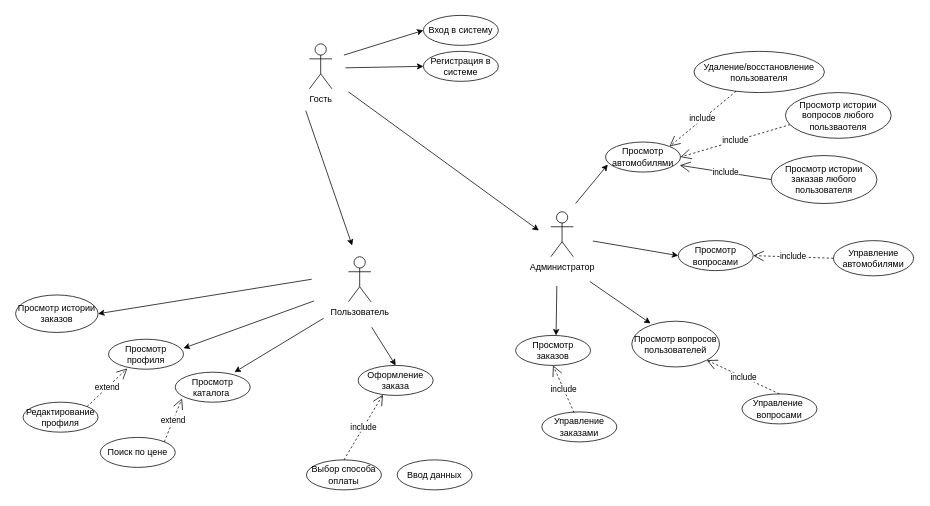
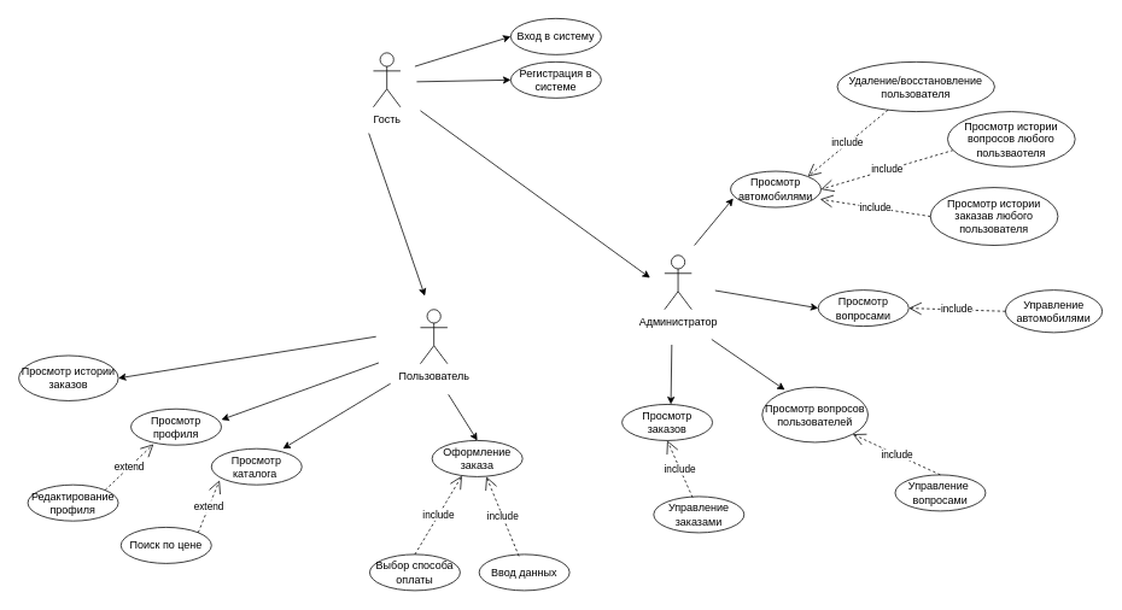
  <mxCell id="0" />
  <mxCell id="1" parent="0" />
  <mxCell id="2" value="&lt;div&gt;Гость&lt;/div&gt;&lt;div&gt;&lt;br&gt;&lt;/div&gt;" style="shape=umlActor;verticalLabelPosition=bottom;verticalAlign=top;html=1;outlineConnect=0;" parent="1" vertex="1"><mxGeometry x="412" y="58" width="30" height="60" as="geometry" /></mxCell>
  <mxCell id="3" value="Вход в систему" style="ellipse;whiteSpace=wrap;html=1;" parent="1" vertex="1"><mxGeometry x="564" y="20" width="100" height="40" as="geometry" /></mxCell>
  <mxCell id="4" value="Регистрация в системе" style="ellipse;whiteSpace=wrap;html=1;" parent="1" vertex="1"><mxGeometry x="564" y="68" width="100" height="40" as="geometry" /></mxCell>
  <mxCell id="5" value="Пользователь" style="shape=umlActor;verticalLabelPosition=bottom;verticalAlign=top;html=1;outlineConnect=0;" parent="1" vertex="1"><mxGeometry x="464" y="342" width="30" height="60" as="geometry" /></mxCell>
  <mxCell id="6" value="Просмотр профиля" style="ellipse;whiteSpace=wrap;html=1;" parent="1" vertex="1"><mxGeometry x="144" y="452" width="100" height="40" as="geometry" /></mxCell>
  <mxCell id="7" value="Просмотр истории заказов" style="ellipse;whiteSpace=wrap;html=1;" parent="1" vertex="1"><mxGeometry x="20" y="393" width="110" height="50" as="geometry" /></mxCell>
  <mxCell id="8" value="Просмотр каталога&amp;nbsp;" style="ellipse;whiteSpace=wrap;html=1;" parent="1" vertex="1"><mxGeometry x="233" y="496" width="100" height="40" as="geometry" /></mxCell>
  <mxCell id="9" value="Поиск по цене" style="ellipse;whiteSpace=wrap;html=1;" parent="1" vertex="1"><mxGeometry x="133" y="583" width="100" height="40" as="geometry" /></mxCell>
  <mxCell id="10" value="Администратор" style="shape=umlActor;verticalLabelPosition=bottom;verticalAlign=top;html=1;outlineConnect=0;" parent="1" vertex="1"><mxGeometry x="734" y="282" width="30" height="60" as="geometry" /></mxCell>
  <mxCell id="11" value="Просмотр заказов" style="ellipse;whiteSpace=wrap;html=1;" parent="1" vertex="1"><mxGeometry x="687" y="447" width="100" height="40" as="geometry" /></mxCell>
  <mxCell id="12" value="Просмотр вопросов пользователей" style="ellipse;whiteSpace=wrap;html=1;" parent="1" vertex="1"><mxGeometry x="842" y="428" width="117" height="61" as="geometry" /></mxCell>
  <mxCell id="13" value="Управление заказами" style="ellipse;whiteSpace=wrap;html=1;" parent="1" vertex="1"><mxGeometry x="722" y="549" width="100" height="40" as="geometry" /></mxCell>
  <mxCell id="14" value="Управление&amp;nbsp;&lt;br&gt;вопросами" style="ellipse;whiteSpace=wrap;html=1;" parent="1" vertex="1"><mxGeometry x="989" y="525" width="100" height="40" as="geometry" /></mxCell>
  <mxCell id="15" value="Оформление заказа" style="ellipse;whiteSpace=wrap;html=1;" parent="1" vertex="1"><mxGeometry x="477" y="487" width="100" height="40" as="geometry" /></mxCell>
  <mxCell id="16" value="extend" style="endArrow=open;endSize=12;dashed=1;html=1;rounded=0;exitX=1;exitY=0;exitDx=0;exitDy=0;entryX=0.09;entryY=0.875;entryDx=0;entryDy=0;entryPerimeter=0;" parent="1" source="9" target="8" edge="1"><mxGeometry width="160" relative="1" as="geometry"><mxPoint x="510" y="401" as="sourcePoint" /><mxPoint x="670" y="401" as="targetPoint" /></mxGeometry></mxCell>
  <mxCell id="17" value="Выбор способа оплаты" style="ellipse;whiteSpace=wrap;html=1;" parent="1" vertex="1"><mxGeometry x="408" y="613" width="100" height="40" as="geometry" /></mxCell>
  <mxCell id="18" value="Ввод данных" style="ellipse;whiteSpace=wrap;html=1;" parent="1" vertex="1"><mxGeometry x="529" y="613" width="100" height="40" as="geometry" /></mxCell>
  <mxCell id="19" value="include" style="endArrow=open;endSize=12;dashed=1;html=1;rounded=0;exitX=0.5;exitY=0;exitDx=0;exitDy=0;entryX=0.33;entryY=0.975;entryDx=0;entryDy=0;entryPerimeter=0;" parent="1" source="17" target="15" edge="1"><mxGeometry width="160" relative="1" as="geometry"><mxPoint x="306" y="568" as="sourcePoint" /><mxPoint x="386" y="534" as="targetPoint" /></mxGeometry></mxCell>
+ <mxCell id="20" value="include" style="endArrow=open;endSize=12;dashed=1;html=1;rounded=0;exitX=0.44;exitY=0.05;exitDx=0;exitDy=0;exitPerimeter=0;entryX=0.6;entryY=1;entryDx=0;entryDy=0;entryPerimeter=0;" parent="1" source="18" target="15" edge="1"><mxGeometry width="160" relative="1" as="geometry"><mxPoint x="316" y="578" as="sourcePoint" /><mxPoint x="396" y="544" as="targetPoint" /></mxGeometry></mxCell>
  <mxCell id="21" value="include" style="endArrow=open;endSize=12;dashed=1;html=1;rounded=0;exitX=0.43;exitY=0.025;exitDx=0;exitDy=0;exitPerimeter=0;entryX=0.5;entryY=1;entryDx=0;entryDy=0;" parent="1" source="13" target="11" edge="1"><mxGeometry width="160" relative="1" as="geometry"><mxPoint x="293" y="597" as="sourcePoint" /><mxPoint x="373" y="563" as="targetPoint" /></mxGeometry></mxCell>
  <mxCell id="22" value="include" style="endArrow=open;endSize=12;dashed=1;html=1;rounded=0;exitX=0.5;exitY=0;exitDx=0;exitDy=0;entryX=1;entryY=1;entryDx=0;entryDy=0;" parent="1" source="14" target="12" edge="1"><mxGeometry width="160" relative="1" as="geometry"><mxPoint x="303" y="607" as="sourcePoint" /><mxPoint x="383" y="573" as="targetPoint" /></mxGeometry></mxCell>
  <mxCell id="23" value="Просмотр автомобилями" style="ellipse;whiteSpace=wrap;html=1;" parent="1" vertex="1"><mxGeometry x="807" y="189" width="100" height="40" as="geometry" /></mxCell>
  <mxCell id="24" value="Просмотр истории заказав любого пользователя" style="ellipse;whiteSpace=wrap;html=1;" parent="1" vertex="1"><mxGeometry x="1028" y="207" width="141" height="64" as="geometry" /></mxCell>
  <mxCell id="25" value="include" style="endArrow=open;endSize=12;dashed=1;html=1;rounded=0;entryX=1;entryY=0.5;entryDx=0;entryDy=0;exitX=0.045;exitY=0.7;exitDx=0;exitDy=0;exitPerimeter=0;" parent="1" source="29" target="23" edge="1"><mxGeometry width="160" relative="1" as="geometry"><mxPoint x="871" y="143" as="sourcePoint" /><mxPoint x="887" y="58" as="targetPoint" /></mxGeometry></mxCell>
  <mxCell id="26" value="Редактирование профиля" style="ellipse;whiteSpace=wrap;html=1;" parent="1" vertex="1"><mxGeometry x="30" y="536" width="100" height="40" as="geometry" /></mxCell>
  <mxCell id="27" value="extend" style="endArrow=open;endSize=12;dashed=1;html=1;rounded=0;exitX=1;exitY=0;exitDx=0;exitDy=0;entryX=0.25;entryY=0.975;entryDx=0;entryDy=0;entryPerimeter=0;" parent="1" source="26" target="6" edge="1"><mxGeometry width="160" relative="1" as="geometry"><mxPoint x="487" y="322" as="sourcePoint" /><mxPoint x="320" y="454" as="targetPoint" /></mxGeometry></mxCell>
  <mxCell id="28" value="Удаление/восстановление пользователя" style="ellipse;whiteSpace=wrap;html=1;" parent="1" vertex="1"><mxGeometry x="925" y="68" width="174" height="55" as="geometry" /></mxCell>
  <mxCell id="29" value="Просмотр истории вопросов любого пользваотеля" style="ellipse;whiteSpace=wrap;html=1;" parent="1" vertex="1"><mxGeometry x="1047" y="123" width="141" height="61" as="geometry" /></mxCell>
- <mxCell id="30" value="include" style="endArrow=open;endSize=12;dashed=0;html=1;rounded=0;entryX=0.99;entryY=0.775;entryDx=0;entryDy=0;entryPerimeter=0;exitX=0;exitY=0.5;exitDx=0;exitDy=0;" parent="1" source="24" target="23" edge="1"><mxGeometry width="160" relative="1" as="geometry"><mxPoint x="884" y="144" as="sourcePoint" /><mxPoint x="859" y="235" as="targetPoint" /></mxGeometry></mxCell>
+ <mxCell id="30" value="include" style="endArrow=open;endSize=12;dashed=1;html=1;rounded=0;entryX=0.99;entryY=0.775;entryDx=0;entryDy=0;entryPerimeter=0;exitX=0;exitY=0.5;exitDx=0;exitDy=0;" parent="1" source="24" target="23" edge="1"><mxGeometry width="160" relative="1" as="geometry"><mxPoint x="884" y="144" as="sourcePoint" /><mxPoint x="859" y="235" as="targetPoint" /></mxGeometry></mxCell>
  <mxCell id="31" value="include" style="endArrow=open;endSize=12;dashed=1;html=1;rounded=0;entryX=1;entryY=0;entryDx=0;entryDy=0;" parent="1" source="28" target="23" edge="1"><mxGeometry width="160" relative="1" as="geometry"><mxPoint x="894" y="154" as="sourcePoint" /><mxPoint x="797" y="230" as="targetPoint" /></mxGeometry></mxCell>
  <mxCell id="32" value="Просмотр вопросами" style="ellipse;whiteSpace=wrap;html=1;" parent="1" vertex="1"><mxGeometry x="904" y="320.5" width="100" height="40" as="geometry" /></mxCell>
  <mxCell id="33" value="Управление автомобилями" style="ellipse;whiteSpace=wrap;html=1;" parent="1" vertex="1"><mxGeometry x="1111" y="320.5" width="107" height="47" as="geometry" /></mxCell>
  <mxCell id="34" value="include" style="endArrow=open;endSize=12;dashed=1;html=1;rounded=0;exitX=0;exitY=0.5;exitDx=0;exitDy=0;entryX=1;entryY=0.5;entryDx=0;entryDy=0;exitPerimeter=0;" parent="1" source="33" target="32" edge="1"><mxGeometry width="160" relative="1" as="geometry"><mxPoint x="447.5" y="450" as="sourcePoint" /><mxPoint x="1043.5" y="356" as="targetPoint" /></mxGeometry></mxCell>
  <mxCell id="35" value="" style="endArrow=classic;html=1;rounded=0;entryX=0;entryY=0.5;entryDx=0;entryDy=0;" edge="1" parent="1" target="3"><mxGeometry width="50" height="50" relative="1" as="geometry"><mxPoint x="458" y="73" as="sourcePoint" /><mxPoint x="707" y="389" as="targetPoint" /></mxGeometry></mxCell>
  <mxCell id="36" value="" style="endArrow=classic;html=1;rounded=0;entryX=0;entryY=0.5;entryDx=0;entryDy=0;" edge="1" parent="1" target="4"><mxGeometry width="50" height="50" relative="1" as="geometry"><mxPoint x="460" y="90" as="sourcePoint" /><mxPoint x="707" y="389" as="targetPoint" /></mxGeometry></mxCell>
  <mxCell id="37" value="" style="endArrow=classic;html=1;rounded=0;" edge="1" parent="1"><mxGeometry width="50" height="50" relative="1" as="geometry"><mxPoint x="464" y="122" as="sourcePoint" /><mxPoint x="718" y="307" as="targetPoint" /></mxGeometry></mxCell>
  <mxCell id="38" value="" style="endArrow=classic;html=1;rounded=0;entryX=0.03;entryY=0.75;entryDx=0;entryDy=0;entryPerimeter=0;" edge="1" parent="1" target="23"><mxGeometry width="50" height="50" relative="1" as="geometry"><mxPoint x="767" y="271" as="sourcePoint" /><mxPoint x="707" y="389" as="targetPoint" /></mxGeometry></mxCell>
  <mxCell id="39" value="" style="endArrow=classic;html=1;rounded=0;entryX=0;entryY=0.5;entryDx=0;entryDy=0;" edge="1" parent="1" target="32"><mxGeometry width="50" height="50" relative="1" as="geometry"><mxPoint x="790" y="321" as="sourcePoint" /><mxPoint x="707" y="389" as="targetPoint" /></mxGeometry></mxCell>
  <mxCell id="40" value="" style="endArrow=classic;html=1;rounded=0;entryX=0.214;entryY=0.049;entryDx=0;entryDy=0;entryPerimeter=0;" edge="1" parent="1" target="12"><mxGeometry width="50" height="50" relative="1" as="geometry"><mxPoint x="786" y="375" as="sourcePoint" /><mxPoint x="707" y="389" as="targetPoint" /></mxGeometry></mxCell>
  <mxCell id="41" value="" style="endArrow=classic;html=1;rounded=0;entryX=0.54;entryY=0;entryDx=0;entryDy=0;entryPerimeter=0;" edge="1" parent="1" target="11"><mxGeometry width="50" height="50" relative="1" as="geometry"><mxPoint x="742" y="381" as="sourcePoint" /><mxPoint x="707" y="389" as="targetPoint" /></mxGeometry></mxCell>
  <mxCell id="42" value="" style="endArrow=classic;html=1;rounded=0;entryX=0.5;entryY=0;entryDx=0;entryDy=0;" edge="1" parent="1" target="15"><mxGeometry width="50" height="50" relative="1" as="geometry"><mxPoint x="495" y="436" as="sourcePoint" /><mxPoint x="707" y="389" as="targetPoint" /></mxGeometry></mxCell>
  <mxCell id="43" value="" style="endArrow=classic;html=1;rounded=0;entryX=0.79;entryY=0;entryDx=0;entryDy=0;entryPerimeter=0;" edge="1" parent="1" target="8"><mxGeometry width="50" height="50" relative="1" as="geometry"><mxPoint x="431" y="424" as="sourcePoint" /><mxPoint x="707" y="389" as="targetPoint" /></mxGeometry></mxCell>
  <mxCell id="44" value="" style="endArrow=classic;html=1;rounded=0;entryX=1;entryY=0.3;entryDx=0;entryDy=0;entryPerimeter=0;" edge="1" parent="1" target="6"><mxGeometry width="50" height="50" relative="1" as="geometry"><mxPoint x="418" y="401" as="sourcePoint" /><mxPoint x="707" y="389" as="targetPoint" /></mxGeometry></mxCell>
  <mxCell id="45" value="" style="endArrow=classic;html=1;rounded=0;entryX=1;entryY=0.5;entryDx=0;entryDy=0;" edge="1" parent="1" target="7"><mxGeometry width="50" height="50" relative="1" as="geometry"><mxPoint x="415" y="372" as="sourcePoint" /><mxPoint x="707" y="389" as="targetPoint" /></mxGeometry></mxCell>
  <mxCell id="46" value="" style="endArrow=classic;html=1;rounded=0;" edge="1" parent="1"><mxGeometry width="50" height="50" relative="1" as="geometry"><mxPoint x="407" y="147" as="sourcePoint" /><mxPoint x="469" y="327" as="targetPoint" /></mxGeometry></mxCell>
